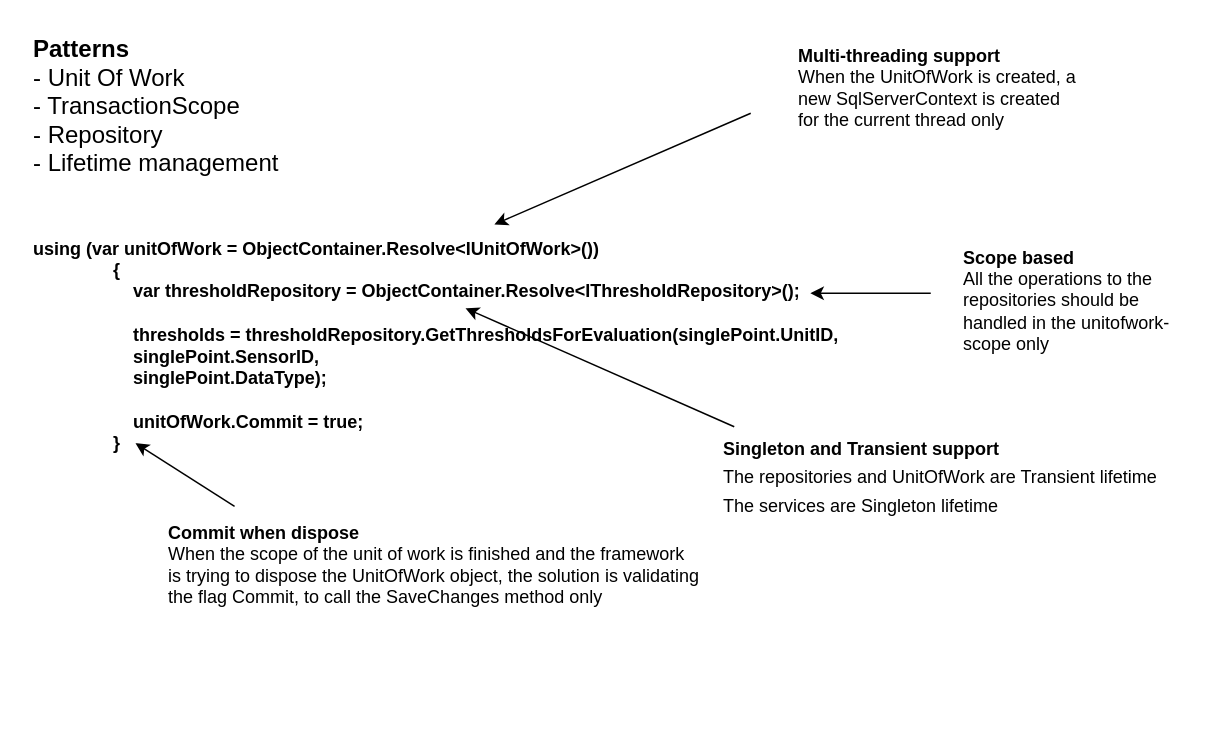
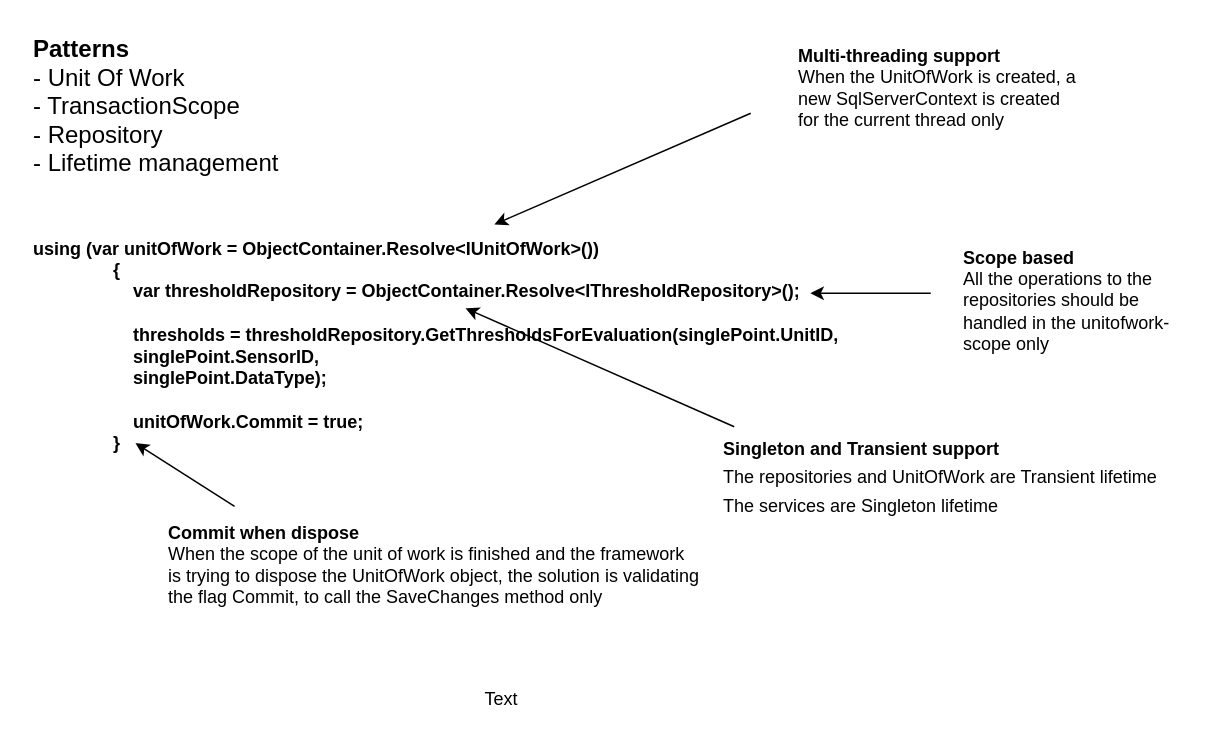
  <mxCell id="0" />
  <mxCell id="1" parent="0" />
  <mxCell id="2" value="&lt;div&gt;&lt;b&gt;using (var unitOfWork = ObjectContainer.Resolve&amp;lt;IUnitOfWork&amp;gt;())&lt;/b&gt;&lt;/div&gt;&lt;div&gt;&lt;b&gt;&amp;nbsp; &amp;nbsp; &amp;nbsp; &amp;nbsp; &amp;nbsp; &amp;nbsp; &amp;nbsp; &amp;nbsp; {&lt;/b&gt;&lt;/div&gt;&lt;div&gt;&lt;b&gt;&amp;nbsp; &amp;nbsp; &amp;nbsp; &amp;nbsp; &amp;nbsp; &amp;nbsp; &amp;nbsp; &amp;nbsp; &amp;nbsp; &amp;nbsp; var thresholdRepository = ObjectContainer.Resolve&amp;lt;IThresholdRepository&amp;gt;();&lt;/b&gt;&lt;/div&gt;&lt;div&gt;&lt;b&gt;&lt;br&gt;&lt;/b&gt;&lt;/div&gt;&lt;div&gt;&lt;b&gt;&amp;nbsp; &amp;nbsp; &amp;nbsp; &amp;nbsp; &amp;nbsp; &amp;nbsp; &amp;nbsp; &amp;nbsp; &amp;nbsp; &amp;nbsp; thresholds = thresholdRepository.GetThresholdsForEvaluation(singlePoint.UnitID,&lt;/b&gt;&lt;/div&gt;&lt;div&gt;&lt;b&gt;&amp;nbsp; &amp;nbsp; &amp;nbsp; &amp;nbsp; &amp;nbsp; &amp;nbsp; &amp;nbsp; &amp;nbsp; &amp;nbsp; &amp;nbsp; singlePoint.SensorID,&lt;/b&gt;&lt;/div&gt;&lt;div&gt;&lt;b&gt;&amp;nbsp; &amp;nbsp; &amp;nbsp; &amp;nbsp; &amp;nbsp; &amp;nbsp; &amp;nbsp; &amp;nbsp; &amp;nbsp; &amp;nbsp; singlePoint.DataType);&lt;/b&gt;&lt;/div&gt;&lt;div&gt;&lt;b&gt;&lt;br&gt;&lt;/b&gt;&lt;/div&gt;&lt;div&gt;&lt;b&gt;&amp;nbsp; &amp;nbsp; &amp;nbsp; &amp;nbsp; &amp;nbsp; &amp;nbsp; &amp;nbsp; &amp;nbsp; &amp;nbsp; &amp;nbsp; unitOfWork.Commit = true;&lt;/b&gt;&lt;/div&gt;&lt;div&gt;&lt;b&gt;&amp;nbsp; &amp;nbsp; &amp;nbsp; &amp;nbsp; &amp;nbsp; &amp;nbsp; &amp;nbsp; &amp;nbsp; }&lt;/b&gt;&lt;/div&gt;" style="text;html=1;strokeColor=none;fillColor=none;align=left;verticalAlign=middle;whiteSpace=wrap;rounded=0;" parent="1" vertex="1"><mxGeometry x="20" y="145" width="550" height="170" as="geometry" /></mxCell>
  <mxCell id="3" value="&lt;b style=&quot;font-size: 16px&quot;&gt;Patterns&lt;/b&gt;&lt;br style=&quot;font-size: 16px&quot;&gt;- Unit Of Work&lt;br style=&quot;font-size: 16px&quot;&gt;- TransactionScope&lt;br style=&quot;font-size: 16px&quot;&gt;- Repository&lt;br&gt;- Lifetime management&lt;br style=&quot;font-size: 16px&quot;&gt;" style="text;html=1;strokeColor=none;fillColor=none;align=left;verticalAlign=middle;whiteSpace=wrap;rounded=0;fontSize=16;" parent="1" vertex="1"><mxGeometry x="20" y="25" width="180" height="90" as="geometry" /></mxCell>
  <mxCell id="4" value="&lt;b&gt;Multi-threading support&lt;/b&gt;&lt;br&gt;&lt;div style=&quot;text-align: left&quot;&gt;&lt;span&gt;When the UnitOfWork is created, a new SqlServerContext is created for the current thread only&lt;/span&gt;&lt;/div&gt;" style="text;html=1;strokeColor=none;fillColor=none;align=left;verticalAlign=middle;whiteSpace=wrap;rounded=0;" parent="1" vertex="1"><mxGeometry x="530" y="20" width="190" height="75" as="geometry" /></mxCell>
  <mxCell id="5" value="&lt;b&gt;Scope based&lt;/b&gt;&lt;br&gt;All the operations to the repositories should be handled in the unitofwork-scope only&lt;br&gt;" style="text;html=1;strokeColor=none;fillColor=none;align=left;verticalAlign=middle;whiteSpace=wrap;rounded=0;" parent="1" vertex="1"><mxGeometry x="640" y="155" width="150" height="90" as="geometry" /></mxCell>
  <mxCell id="6" value="&lt;b&gt;Commit when dispose&lt;/b&gt;&lt;br&gt;When the scope of the unit of work is finished and the framework &lt;br&gt;is trying to dispose the UnitOfWork object, the solution is validating &lt;br&gt;the flag Commit, to call the SaveChanges method only&lt;br&gt;" style="text;html=1;resizable=0;points=[];autosize=1;align=left;verticalAlign=top;spacingTop=-4;" parent="1" vertex="1"><mxGeometry x="110" y="345" width="370" height="60" as="geometry" /></mxCell>
  <mxCell id="7" value="" style="endArrow=classic;html=1;entryX=0.127;entryY=0.882;entryDx=0;entryDy=0;entryPerimeter=0;exitX=0.124;exitY=-0.133;exitDx=0;exitDy=0;exitPerimeter=0;" edge="1" parent="1" source="6" target="2"><mxGeometry width="50" height="50" relative="1" as="geometry"><mxPoint x="20" y="475" as="sourcePoint" /><mxPoint x="70" y="425" as="targetPoint" /></mxGeometry></mxCell>
+ <mxCell id="8" value="Text" style="text;html=1;resizable=0;points=[];autosize=1;align=left;verticalAlign=top;spacingTop=-4;" vertex="1" parent="1"><mxGeometry x="321" y="456" width="40" height="20" as="geometry" /></mxCell>
  <mxCell id="9" value="" style="endArrow=classic;html=1;entryX=0.945;entryY=0.294;entryDx=0;entryDy=0;entryPerimeter=0;" edge="1" parent="1" target="2"><mxGeometry width="50" height="50" relative="1" as="geometry"><mxPoint x="620" y="195" as="sourcePoint" /><mxPoint x="70" y="495" as="targetPoint" /></mxGeometry></mxCell>
  <mxCell id="10" value="" style="endArrow=classic;html=1;entryX=0.562;entryY=0.024;entryDx=0;entryDy=0;entryPerimeter=0;" edge="1" parent="1" target="2"><mxGeometry width="50" height="50" relative="1" as="geometry"><mxPoint x="500" y="75" as="sourcePoint" /><mxPoint x="70" y="495" as="targetPoint" /></mxGeometry></mxCell>
  <mxCell id="11" value="&lt;font style=&quot;font-size: 12px&quot;&gt;&lt;b&gt;Singleton and Transient support&lt;/b&gt;&lt;br&gt;The repositories and UnitOfWork are Transient lifetime&lt;br&gt;The services are Singleton lifetime&lt;br&gt;&lt;/font&gt;" style="text;html=1;resizable=0;points=[];autosize=1;align=left;verticalAlign=top;spacingTop=-4;fontSize=16;" vertex="1" parent="1"><mxGeometry x="480" y="285" width="300" height="60" as="geometry" /></mxCell>
  <mxCell id="12" value="" style="endArrow=classic;html=1;fontSize=16;entryX=0.527;entryY=0.353;entryDx=0;entryDy=0;entryPerimeter=0;exitX=0.03;exitY=-0.017;exitDx=0;exitDy=0;exitPerimeter=0;" edge="1" parent="1" source="11" target="2"><mxGeometry width="50" height="50" relative="1" as="geometry"><mxPoint x="200" y="465" as="sourcePoint" /><mxPoint x="110" y="495" as="targetPoint" /></mxGeometry></mxCell>
